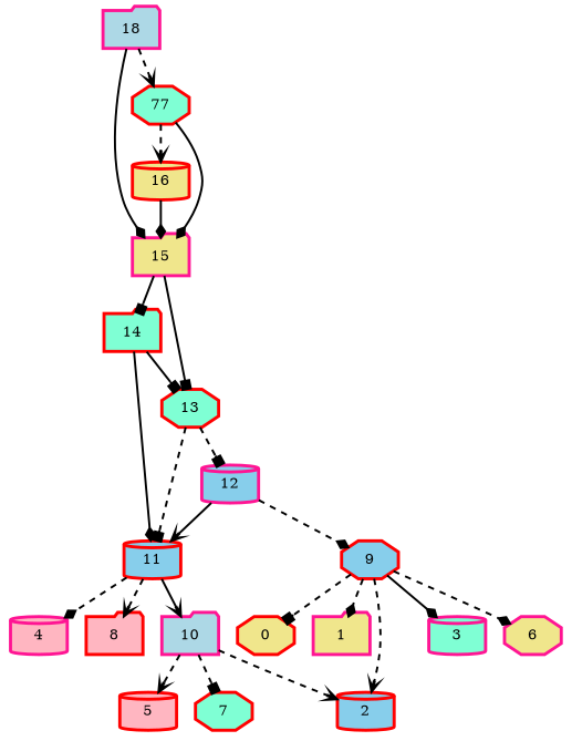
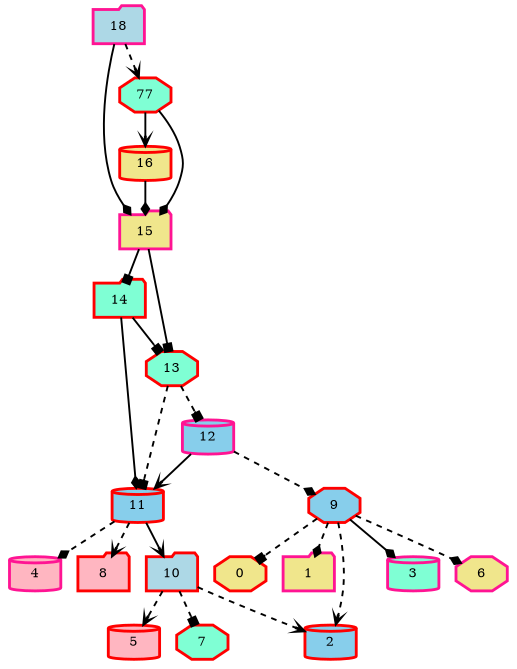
  digraph {
    node [color=red fillcolor=khaki penwidth=3 shape=cylinder style=filled]
    edge [arrowhead=diamond penwidth=2 style=dashed]
    n1 [label=0 shape=octagon]
    n2 [color=deeppink label=1 shape=folder]
    n3 [fillcolor=skyblue label=2]
    n4 [color=deeppink fillcolor=aquamarine label=3]
    n5 [color=deeppink fillcolor=lightpink label=4]
    n6 [fillcolor=lightpink label=5]
    n7 [color=deeppink label=6 shape=octagon]
    n8 [fillcolor=aquamarine label=7 shape=octagon]
    n9 [fillcolor=lightpink label=8 shape=folder]
-   n10 [color=deeppink fillcolor=lightblue label=10 shape=folder]
+   n10 [fillcolor=lightblue label=10 shape=folder]
    n11 [label=16]
    n12 [color=deeppink label=15 shape=folder]
    n13 [fillcolor=aquamarine label=14 shape=folder]
    n14 [fillcolor=skyblue label=11]
    n15 [fillcolor=aquamarine label=13 shape=octagon]
    n16 [fillcolor=aquamarine label=77 shape=octagon]
    n17 [fillcolor=skyblue label=9 shape=octagon]
    n18 [color=deeppink fillcolor=skyblue label=12]
    n19 [color=deeppink fillcolor=lightblue label=18 shape=folder]
    n10 -> n3 [arrowhead=vee]
    n10 -> n6 [arrowhead=vee]
    n10 -> n8 [arrowhead=box]
    n11 -> n12 [style=solid]
    n12 -> n13 [arrowhead=box style=solid]
    n12 -> n15 [arrowhead=box style=solid]
    n13 -> n14 [style=solid]
    n13 -> n15 [arrowhead=box style=solid]
    n14 -> n5
    n14 -> n9 [arrowhead=vee]
    n14 -> n10 [arrowhead=vee style=solid]
    n15 -> n14 [arrowhead=box]
    n15 -> n18 [arrowhead=box]
-   n16 -> n11 [arrowhead=vee]
+   n16 -> n11 [arrowhead=vee style=solid]
    n16 -> n12 [style=solid]
    n17 -> n1 [arrowhead=box]
    n17 -> n2
    n17 -> n3 [arrowhead=vee]
    n17 -> n4 [style=solid]
    n17 -> n7
    n18 -> n14 [arrowhead=vee style=solid]
    n18 -> n17
    n19 -> n12 [style=solid]
    n19 -> n16 [arrowhead=vee]
  }
